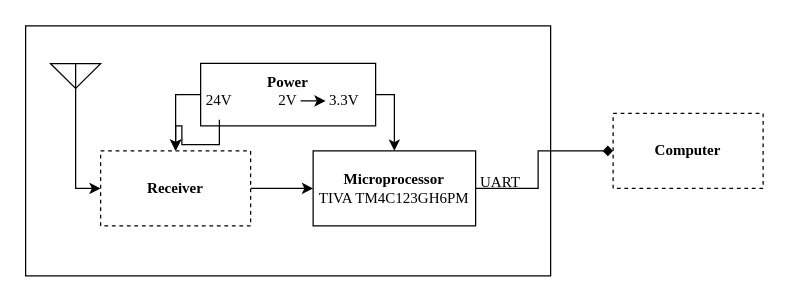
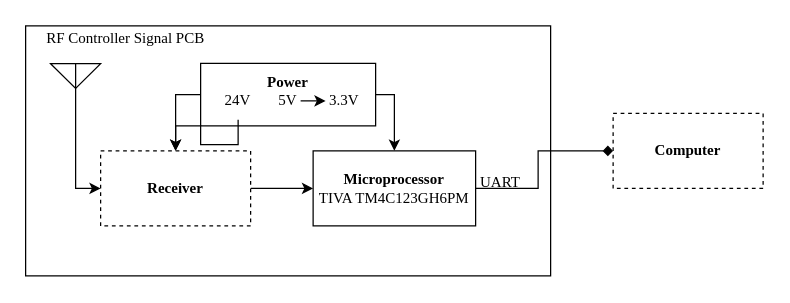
  <mxCell id="0" />
  <mxCell id="1" parent="0" />
  <mxCell id="2" value="" style="rounded=0;whiteSpace=wrap;html=1;" parent="1" vertex="1"><mxGeometry x="20" y="20" width="420" height="200" as="geometry" /></mxCell>
  <mxCell id="3" style="edgeStyle=orthogonalEdgeStyle;rounded=0;orthogonalLoop=1;jettySize=auto;html=1;exitX=0;exitY=0.5;exitDx=0;exitDy=0;entryX=0.5;entryY=0;entryDx=0;entryDy=0;fontFamily=Times New Roman;" parent="1" source="5" target="15" edge="1"><mxGeometry relative="1" as="geometry" /></mxCell>
  <mxCell id="4" style="edgeStyle=orthogonalEdgeStyle;rounded=0;orthogonalLoop=1;jettySize=auto;html=1;exitX=1;exitY=0.5;exitDx=0;exitDy=0;entryX=0.5;entryY=0;entryDx=0;entryDy=0;fontFamily=Times New Roman;" parent="1" source="5" target="17" edge="1"><mxGeometry relative="1" as="geometry"><Array as="points"><mxPoint x="315" y="75" /></Array></mxGeometry></mxCell>
  <mxCell id="5" value="" style="rounded=0;whiteSpace=wrap;html=1;" parent="1" vertex="1"><mxGeometry x="160" y="50" width="140" height="50" as="geometry" /></mxCell>
  <mxCell id="6" value="&lt;font face=&quot;Times New Roman&quot;&gt;&lt;b&gt;Power&lt;/b&gt;&lt;/font&gt;" style="text;html=1;strokeColor=none;fillColor=none;align=center;verticalAlign=middle;whiteSpace=wrap;rounded=0;" parent="1" vertex="1"><mxGeometry x="200" y="50" width="60" height="30" as="geometry" /></mxCell>
  <mxCell id="7" style="edgeStyle=orthogonalEdgeStyle;rounded=0;orthogonalLoop=1;jettySize=auto;html=1;fontFamily=Times New Roman;" parent="1" source="8" target="15" edge="1"><mxGeometry relative="1" as="geometry" /></mxCell>
- <mxCell id="8" value="24V" style="text;html=1;strokeColor=none;fillColor=none;align=center;verticalAlign=middle;whiteSpace=wrap;rounded=0;fontFamily=Times New Roman;" parent="1" vertex="1"><mxGeometry x="165" y="65" width="20" height="30" as="geometry" /></mxCell>
+ <mxCell id="8" value="24V" style="text;html=1;strokeColor=none;fillColor=none;align=center;verticalAlign=middle;whiteSpace=wrap;rounded=0;fontFamily=Times New Roman;" parent="1" vertex="1"><mxGeometry x="180" y="65" width="20" height="30" as="geometry" /></mxCell>
  <mxCell id="9" style="edgeStyle=orthogonalEdgeStyle;rounded=0;orthogonalLoop=1;jettySize=auto;html=1;fontFamily=Times New Roman;" parent="1" source="10" edge="1"><mxGeometry relative="1" as="geometry"><mxPoint x="260" y="80" as="targetPoint" /><Array as="points"><mxPoint x="250" y="80" /><mxPoint x="250" y="80" /></Array></mxGeometry></mxCell>
- <mxCell id="10" value="2V" style="text;html=1;strokeColor=none;fillColor=none;align=center;verticalAlign=middle;whiteSpace=wrap;rounded=0;fontFamily=Times New Roman;" parent="1" vertex="1"><mxGeometry x="220" y="65" width="20" height="30" as="geometry" /></mxCell>
+ <mxCell id="10" value="5V" style="text;html=1;strokeColor=none;fillColor=none;align=center;verticalAlign=middle;whiteSpace=wrap;rounded=0;fontFamily=Times New Roman;" parent="1" vertex="1"><mxGeometry x="220" y="65" width="20" height="30" as="geometry" /></mxCell>
  <mxCell id="11" value="3.3V" style="text;html=1;strokeColor=none;fillColor=none;align=center;verticalAlign=middle;whiteSpace=wrap;rounded=0;fontFamily=Times New Roman;" parent="1" vertex="1"><mxGeometry x="260" y="65" width="30" height="30" as="geometry" /></mxCell>
  <mxCell id="12" style="edgeStyle=orthogonalEdgeStyle;rounded=0;orthogonalLoop=1;jettySize=auto;html=1;exitX=0.5;exitY=1;exitDx=0;exitDy=0;exitPerimeter=0;entryX=0;entryY=0.5;entryDx=0;entryDy=0;fontFamily=Times New Roman;" parent="1" source="13" target="15" edge="1"><mxGeometry relative="1" as="geometry" /></mxCell>
  <mxCell id="13" value="" style="verticalLabelPosition=bottom;shadow=0;dashed=0;align=center;html=1;verticalAlign=top;shape=mxgraph.electrical.radio.aerial_-_antenna_2;fontFamily=Times New Roman;" parent="1" vertex="1"><mxGeometry x="40" y="50" width="40" height="50" as="geometry" /></mxCell>
  <mxCell id="14" style="edgeStyle=orthogonalEdgeStyle;rounded=0;orthogonalLoop=1;jettySize=auto;html=1;entryX=0;entryY=0.5;entryDx=0;entryDy=0;fontFamily=Times New Roman;" parent="1" source="15" target="17" edge="1"><mxGeometry relative="1" as="geometry" /></mxCell>
  <mxCell id="15" value="&lt;b&gt;Receiver&lt;/b&gt;" style="rounded=0;whiteSpace=wrap;html=1;fontFamily=Times New Roman;dashed=1;" parent="1" vertex="1"><mxGeometry x="80" y="120" width="120" height="60" as="geometry" /></mxCell>
  <mxCell id="16" style="edgeStyle=orthogonalEdgeStyle;rounded=0;orthogonalLoop=1;jettySize=auto;html=1;entryX=0;entryY=0.5;entryDx=0;entryDy=0;fontFamily=Times New Roman;endArrow=diamond;" parent="1" source="17" target="18" edge="1"><mxGeometry relative="1" as="geometry"><Array as="points"><mxPoint x="430" y="150" /><mxPoint x="430" y="120" /><mxPoint x="480" y="120" /></Array></mxGeometry></mxCell>
  <mxCell id="17" value="&lt;b&gt;Microprocessor&lt;/b&gt;&lt;br&gt;TIVA TM4C123GH6PM" style="rounded=0;whiteSpace=wrap;html=1;fontFamily=Times New Roman;" parent="1" vertex="1"><mxGeometry x="250" y="120" width="130" height="60" as="geometry" /></mxCell>
  <mxCell id="18" value="&lt;b&gt;Computer&lt;/b&gt;" style="rounded=0;whiteSpace=wrap;html=1;fontFamily=Times New Roman;dashed=1;" parent="1" vertex="1"><mxGeometry x="490" y="90" width="120" height="60" as="geometry" /></mxCell>
  <mxCell id="19" value="UART" style="text;html=1;strokeColor=none;fillColor=none;align=center;verticalAlign=middle;whiteSpace=wrap;rounded=0;fontFamily=Times New Roman;" parent="1" vertex="1"><mxGeometry x="370" y="130" width="60" height="30" as="geometry" /></mxCell>
+ <mxCell id="20" value="&lt;font face=&quot;Times New Roman&quot;&gt;RF Controller Signal PCB&lt;/font&gt;" style="text;html=1;strokeColor=none;fillColor=none;align=left;verticalAlign=middle;whiteSpace=wrap;rounded=0;" vertex="1" parent="1"><mxGeometry x="35" y="20" width="145" height="20" as="geometry" /></mxCell>
